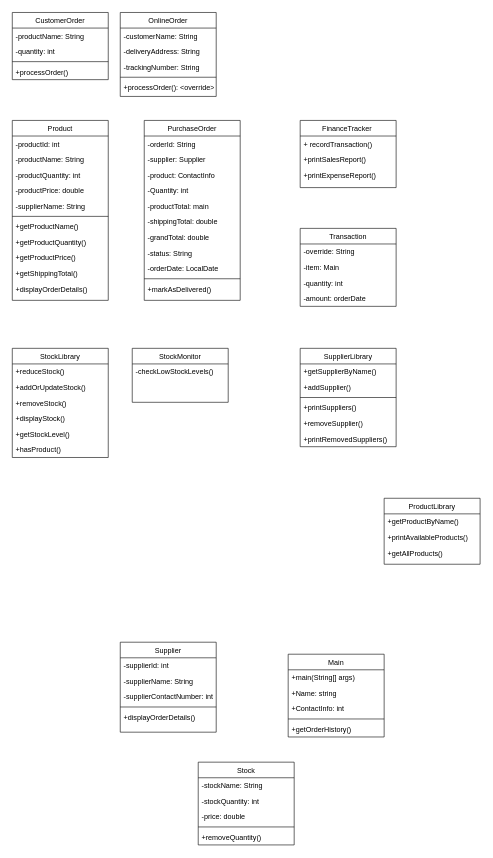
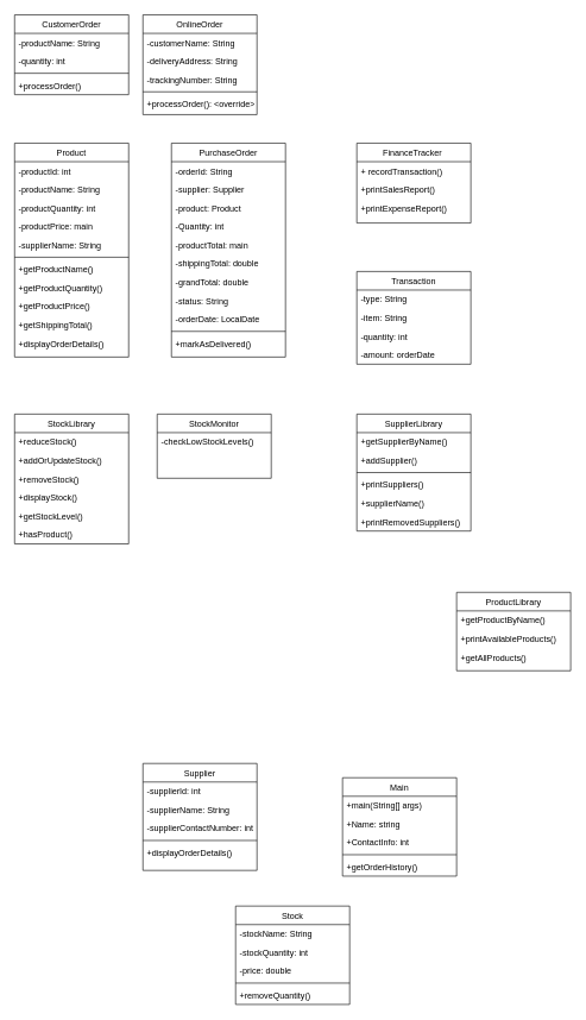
  <mxCell id="0" />
  <mxCell id="1" parent="0" />
  <mxCell id="2" value="Product" style="swimlane;fontStyle=0;align=center;verticalAlign=top;childLayout=stackLayout;horizontal=1;startSize=26;horizontalStack=0;resizeParent=1;resizeLast=0;collapsible=1;marginBottom=0;rounded=0;shadow=0;strokeWidth=1;" parent="1" vertex="1"><mxGeometry x="20" y="200" width="160" height="300" as="geometry"><mxRectangle x="220" y="100" width="160" height="26" as="alternateBounds" /></mxGeometry></mxCell>
  <mxCell id="3" value="-productId: int" style="text;align=left;verticalAlign=top;spacingLeft=4;spacingRight=4;overflow=hidden;rotatable=0;points=[[0,0.5],[1,0.5]];portConstraint=eastwest;" parent="2" vertex="1"><mxGeometry y="26" width="160" height="26" as="geometry" /></mxCell>
  <mxCell id="4" value="-productName: String" style="text;align=left;verticalAlign=top;spacingLeft=4;spacingRight=4;overflow=hidden;rotatable=0;points=[[0,0.5],[1,0.5]];portConstraint=eastwest;rounded=0;shadow=0;html=0;" parent="2" vertex="1"><mxGeometry y="52" width="160" height="26" as="geometry" /></mxCell>
  <mxCell id="5" value="-productQuantity: int&#10;" style="text;align=left;verticalAlign=top;spacingLeft=4;spacingRight=4;overflow=hidden;rotatable=0;points=[[0,0.5],[1,0.5]];portConstraint=eastwest;rounded=0;shadow=0;html=0;" parent="2" vertex="1"><mxGeometry y="78" width="160" height="26" as="geometry" /></mxCell>
- <mxCell id="6" value="-productPrice: double&#10;" style="text;align=left;verticalAlign=top;spacingLeft=4;spacingRight=4;overflow=hidden;rotatable=0;points=[[0,0.5],[1,0.5]];portConstraint=eastwest;rounded=0;shadow=0;html=0;" parent="2" vertex="1"><mxGeometry y="104" width="160" height="26" as="geometry" /></mxCell>
+ <mxCell id="6" value="-productPrice: main&#10;" style="text;align=left;verticalAlign=top;spacingLeft=4;spacingRight=4;overflow=hidden;rotatable=0;points=[[0,0.5],[1,0.5]];portConstraint=eastwest;rounded=0;shadow=0;html=0;" parent="2" vertex="1"><mxGeometry y="104" width="160" height="26" as="geometry" /></mxCell>
  <mxCell id="7" value="-supplierName: String&#10;" style="text;align=left;verticalAlign=top;spacingLeft=4;spacingRight=4;overflow=hidden;rotatable=0;points=[[0,0.5],[1,0.5]];portConstraint=eastwest;rounded=0;shadow=0;html=0;" parent="2" vertex="1"><mxGeometry y="130" width="160" height="26" as="geometry" /></mxCell>
  <mxCell id="8" value="" style="line;html=1;strokeWidth=1;align=left;verticalAlign=middle;spacingTop=-1;spacingLeft=3;spacingRight=3;rotatable=0;labelPosition=right;points=[];portConstraint=eastwest;" parent="2" vertex="1"><mxGeometry y="156" width="160" height="8" as="geometry" /></mxCell>
  <mxCell id="9" value="+getProductName()&#10;" style="text;align=left;verticalAlign=top;spacingLeft=4;spacingRight=4;overflow=hidden;rotatable=0;points=[[0,0.5],[1,0.5]];portConstraint=eastwest;" parent="2" vertex="1"><mxGeometry y="164" width="160" height="26" as="geometry" /></mxCell>
  <mxCell id="10" value="+getProductQuantity()&#10;" style="text;align=left;verticalAlign=top;spacingLeft=4;spacingRight=4;overflow=hidden;rotatable=0;points=[[0,0.5],[1,0.5]];portConstraint=eastwest;" parent="2" vertex="1"><mxGeometry y="190" width="160" height="26" as="geometry" /></mxCell>
  <mxCell id="11" value="+getProductPrice()&#10;" style="text;align=left;verticalAlign=top;spacingLeft=4;spacingRight=4;overflow=hidden;rotatable=0;points=[[0,0.5],[1,0.5]];portConstraint=eastwest;" parent="2" vertex="1"><mxGeometry y="216" width="160" height="26" as="geometry" /></mxCell>
  <mxCell id="12" value="+getShippingTotal()&#10;" style="text;align=left;verticalAlign=top;spacingLeft=4;spacingRight=4;overflow=hidden;rotatable=0;points=[[0,0.5],[1,0.5]];portConstraint=eastwest;" parent="2" vertex="1"><mxGeometry y="242" width="160" height="26" as="geometry" /></mxCell>
  <mxCell id="13" value="+displayOrderDetails()&#10;" style="text;align=left;verticalAlign=top;spacingLeft=4;spacingRight=4;overflow=hidden;rotatable=0;points=[[0,0.5],[1,0.5]];portConstraint=eastwest;" parent="2" vertex="1"><mxGeometry y="268" width="160" height="26" as="geometry" /></mxCell>
  <mxCell id="14" value="CustomerOrder" style="swimlane;fontStyle=0;align=center;verticalAlign=top;childLayout=stackLayout;horizontal=1;startSize=26;horizontalStack=0;resizeParent=1;resizeLast=0;collapsible=1;marginBottom=0;rounded=0;shadow=0;strokeWidth=1;" parent="1" vertex="1"><mxGeometry x="20" y="20" width="160" height="112" as="geometry"><mxRectangle x="130" y="380" width="160" height="26" as="alternateBounds" /></mxGeometry></mxCell>
  <mxCell id="15" value="-productName: String&#10;" style="text;align=left;verticalAlign=top;spacingLeft=4;spacingRight=4;overflow=hidden;rotatable=0;points=[[0,0.5],[1,0.5]];portConstraint=eastwest;" parent="14" vertex="1"><mxGeometry y="26" width="160" height="26" as="geometry" /></mxCell>
  <mxCell id="16" value="-quantity: int" style="text;align=left;verticalAlign=top;spacingLeft=4;spacingRight=4;overflow=hidden;rotatable=0;points=[[0,0.5],[1,0.5]];portConstraint=eastwest;rounded=0;shadow=0;html=0;" parent="14" vertex="1"><mxGeometry y="52" width="160" height="26" as="geometry" /></mxCell>
  <mxCell id="17" value="" style="line;html=1;strokeWidth=1;align=left;verticalAlign=middle;spacingTop=-1;spacingLeft=3;spacingRight=3;rotatable=0;labelPosition=right;points=[];portConstraint=eastwest;" parent="14" vertex="1"><mxGeometry y="78" width="160" height="8" as="geometry" /></mxCell>
  <mxCell id="18" value="+processOrder() " style="text;align=left;verticalAlign=top;spacingLeft=4;spacingRight=4;overflow=hidden;rotatable=0;points=[[0,0.5],[1,0.5]];portConstraint=eastwest;" parent="14" vertex="1"><mxGeometry y="86" width="160" height="26" as="geometry" /></mxCell>
  <mxCell id="19" value="Supplier" style="swimlane;fontStyle=0;align=center;verticalAlign=top;childLayout=stackLayout;horizontal=1;startSize=26;horizontalStack=0;resizeParent=1;resizeLast=0;collapsible=1;marginBottom=0;rounded=0;shadow=0;strokeWidth=1;" parent="1" vertex="1"><mxGeometry x="200" y="1070" width="160" height="150" as="geometry"><mxRectangle x="550" y="140" width="160" height="26" as="alternateBounds" /></mxGeometry></mxCell>
  <mxCell id="20" value="-supplierId: int " style="text;align=left;verticalAlign=top;spacingLeft=4;spacingRight=4;overflow=hidden;rotatable=0;points=[[0,0.5],[1,0.5]];portConstraint=eastwest;" parent="19" vertex="1"><mxGeometry y="26" width="160" height="26" as="geometry" /></mxCell>
  <mxCell id="21" value="-supplierName: String" style="text;align=left;verticalAlign=top;spacingLeft=4;spacingRight=4;overflow=hidden;rotatable=0;points=[[0,0.5],[1,0.5]];portConstraint=eastwest;rounded=0;shadow=0;html=0;" parent="19" vertex="1"><mxGeometry y="52" width="160" height="26" as="geometry" /></mxCell>
  <mxCell id="22" value="-supplierContactNumber: int" style="text;align=left;verticalAlign=top;spacingLeft=4;spacingRight=4;overflow=hidden;rotatable=0;points=[[0,0.5],[1,0.5]];portConstraint=eastwest;rounded=0;shadow=0;html=0;" parent="19" vertex="1"><mxGeometry y="78" width="160" height="26" as="geometry" /></mxCell>
  <mxCell id="23" value="" style="line;html=1;strokeWidth=1;align=left;verticalAlign=middle;spacingTop=-1;spacingLeft=3;spacingRight=3;rotatable=0;labelPosition=right;points=[];portConstraint=eastwest;" parent="19" vertex="1"><mxGeometry y="104" width="160" height="8" as="geometry" /></mxCell>
  <mxCell id="24" value="+displayOrderDetails()" style="text;align=left;verticalAlign=top;spacingLeft=4;spacingRight=4;overflow=hidden;rotatable=0;points=[[0,0.5],[1,0.5]];portConstraint=eastwest;" parent="19" vertex="1"><mxGeometry y="112" width="160" height="26" as="geometry" /></mxCell>
  <mxCell id="25" value="Transaction" style="swimlane;fontStyle=0;align=center;verticalAlign=top;childLayout=stackLayout;horizontal=1;startSize=26;horizontalStack=0;resizeParent=1;resizeLast=0;collapsible=1;marginBottom=0;rounded=0;shadow=0;strokeWidth=1;" parent="1" vertex="1"><mxGeometry x="500" y="380" width="160" height="130" as="geometry"><mxRectangle x="130" y="380" width="160" height="26" as="alternateBounds" /></mxGeometry></mxCell>
- <mxCell id="26" value="-override: String&#10;" style="text;align=left;verticalAlign=top;spacingLeft=4;spacingRight=4;overflow=hidden;rotatable=0;points=[[0,0.5],[1,0.5]];portConstraint=eastwest;" vertex="1" parent="25"><mxGeometry y="26" width="160" height="26" as="geometry" /></mxCell>
- <mxCell id="27" value="-item: Main&#10;" style="text;align=left;verticalAlign=top;spacingLeft=4;spacingRight=4;overflow=hidden;rotatable=0;points=[[0,0.5],[1,0.5]];portConstraint=eastwest;" parent="25" vertex="1"><mxGeometry y="52" width="160" height="26" as="geometry" /></mxCell>
+ <mxCell id="26" value="-type: String&#10;" style="text;align=left;verticalAlign=top;spacingLeft=4;spacingRight=4;overflow=hidden;rotatable=0;points=[[0,0.5],[1,0.5]];portConstraint=eastwest;" vertex="1" parent="25"><mxGeometry y="26" width="160" height="26" as="geometry" /></mxCell>
+ <mxCell id="27" value="-item: String&#10;" style="text;align=left;verticalAlign=top;spacingLeft=4;spacingRight=4;overflow=hidden;rotatable=0;points=[[0,0.5],[1,0.5]];portConstraint=eastwest;" parent="25" vertex="1"><mxGeometry y="52" width="160" height="26" as="geometry" /></mxCell>
  <mxCell id="28" value="-quantity: int" style="text;align=left;verticalAlign=top;spacingLeft=4;spacingRight=4;overflow=hidden;rotatable=0;points=[[0,0.5],[1,0.5]];portConstraint=eastwest;rounded=0;shadow=0;html=0;" vertex="1" parent="25"><mxGeometry y="78" width="160" height="26" as="geometry" /></mxCell>
  <mxCell id="29" value="-amount: orderDate" style="text;align=left;verticalAlign=top;spacingLeft=4;spacingRight=4;overflow=hidden;rotatable=0;points=[[0,0.5],[1,0.5]];portConstraint=eastwest;rounded=0;shadow=0;html=0;" parent="25" vertex="1"><mxGeometry y="104" width="160" height="26" as="geometry" /></mxCell>
  <mxCell id="30" value="FinanceTracker " style="swimlane;fontStyle=0;align=center;verticalAlign=top;childLayout=stackLayout;horizontal=1;startSize=26;horizontalStack=0;resizeParent=1;resizeLast=0;collapsible=1;marginBottom=0;rounded=0;shadow=0;strokeWidth=1;" parent="1" vertex="1"><mxGeometry x="500" y="200" width="160" height="112" as="geometry"><mxRectangle x="130" y="380" width="160" height="26" as="alternateBounds" /></mxGeometry></mxCell>
  <mxCell id="31" value="+ recordTransaction()&#10;" style="text;align=left;verticalAlign=top;spacingLeft=4;spacingRight=4;overflow=hidden;rotatable=0;points=[[0,0.5],[1,0.5]];portConstraint=eastwest;" vertex="1" parent="30"><mxGeometry y="26" width="160" height="26" as="geometry" /></mxCell>
  <mxCell id="32" value="+printSalesReport()&#10;" style="text;align=left;verticalAlign=top;spacingLeft=4;spacingRight=4;overflow=hidden;rotatable=0;points=[[0,0.5],[1,0.5]];portConstraint=eastwest;" vertex="1" parent="30"><mxGeometry y="52" width="160" height="26" as="geometry" /></mxCell>
  <mxCell id="33" value="+printExpenseReport()&#10;" style="text;align=left;verticalAlign=top;spacingLeft=4;spacingRight=4;overflow=hidden;rotatable=0;points=[[0,0.5],[1,0.5]];portConstraint=eastwest;" parent="30" vertex="1"><mxGeometry y="78" width="160" height="26" as="geometry" /></mxCell>
  <mxCell id="34" value="StockLibrary" style="swimlane;fontStyle=0;align=center;verticalAlign=top;childLayout=stackLayout;horizontal=1;startSize=26;horizontalStack=0;resizeParent=1;resizeLast=0;collapsible=1;marginBottom=0;rounded=0;shadow=0;strokeWidth=1;" parent="1" vertex="1"><mxGeometry x="20" y="580" width="160" height="182" as="geometry"><mxRectangle x="130" y="380" width="160" height="26" as="alternateBounds" /></mxGeometry></mxCell>
  <mxCell id="35" value="+reduceStock()&#10;" style="text;align=left;verticalAlign=top;spacingLeft=4;spacingRight=4;overflow=hidden;rotatable=0;points=[[0,0.5],[1,0.5]];portConstraint=eastwest;" parent="34" vertex="1"><mxGeometry y="26" width="160" height="26" as="geometry" /></mxCell>
  <mxCell id="36" value="+addOrUpdateStock()&#10;" style="text;align=left;verticalAlign=top;spacingLeft=4;spacingRight=4;overflow=hidden;rotatable=0;points=[[0,0.5],[1,0.5]];portConstraint=eastwest;" parent="34" vertex="1"><mxGeometry y="52" width="160" height="26" as="geometry" /></mxCell>
  <mxCell id="37" value="+removeStock()&#10;" style="text;align=left;verticalAlign=top;spacingLeft=4;spacingRight=4;overflow=hidden;rotatable=0;points=[[0,0.5],[1,0.5]];portConstraint=eastwest;" vertex="1" parent="34"><mxGeometry y="78" width="160" height="26" as="geometry" /></mxCell>
  <mxCell id="38" value="+displayStock()&#10;" style="text;align=left;verticalAlign=top;spacingLeft=4;spacingRight=4;overflow=hidden;rotatable=0;points=[[0,0.5],[1,0.5]];portConstraint=eastwest;" parent="34" vertex="1"><mxGeometry y="104" width="160" height="26" as="geometry" /></mxCell>
  <mxCell id="39" value="+getStockLevel()&#10;" style="text;align=left;verticalAlign=top;spacingLeft=4;spacingRight=4;overflow=hidden;rotatable=0;points=[[0,0.5],[1,0.5]];portConstraint=eastwest;" vertex="1" parent="34"><mxGeometry y="130" width="160" height="26" as="geometry" /></mxCell>
  <mxCell id="40" value="+hasProduct()&#10;" style="text;align=left;verticalAlign=top;spacingLeft=4;spacingRight=4;overflow=hidden;rotatable=0;points=[[0,0.5],[1,0.5]];portConstraint=eastwest;" vertex="1" parent="34"><mxGeometry y="156" width="160" height="26" as="geometry" /></mxCell>
  <mxCell id="41" value="Stock" style="swimlane;fontStyle=0;align=center;verticalAlign=top;childLayout=stackLayout;horizontal=1;startSize=26;horizontalStack=0;resizeParent=1;resizeLast=0;collapsible=1;marginBottom=0;rounded=0;shadow=0;strokeWidth=1;" parent="1" vertex="1"><mxGeometry x="330" y="1270" width="160" height="138" as="geometry"><mxRectangle x="130" y="380" width="160" height="26" as="alternateBounds" /></mxGeometry></mxCell>
  <mxCell id="42" value="-stockName: String&#10;" style="text;align=left;verticalAlign=top;spacingLeft=4;spacingRight=4;overflow=hidden;rotatable=0;points=[[0,0.5],[1,0.5]];portConstraint=eastwest;" vertex="1" parent="41"><mxGeometry y="26" width="160" height="26" as="geometry" /></mxCell>
  <mxCell id="43" value="-stockQuantity: int&#10;" style="text;align=left;verticalAlign=top;spacingLeft=4;spacingRight=4;overflow=hidden;rotatable=0;points=[[0,0.5],[1,0.5]];portConstraint=eastwest;" vertex="1" parent="41"><mxGeometry y="52" width="160" height="26" as="geometry" /></mxCell>
  <mxCell id="44" value="-price: double&#10;" style="text;align=left;verticalAlign=top;spacingLeft=4;spacingRight=4;overflow=hidden;rotatable=0;points=[[0,0.5],[1,0.5]];portConstraint=eastwest;" parent="41" vertex="1"><mxGeometry y="78" width="160" height="26" as="geometry" /></mxCell>
  <mxCell id="45" value="" style="line;html=1;strokeWidth=1;align=left;verticalAlign=middle;spacingTop=-1;spacingLeft=3;spacingRight=3;rotatable=0;labelPosition=right;points=[];portConstraint=eastwest;" parent="41" vertex="1"><mxGeometry y="104" width="160" height="8" as="geometry" /></mxCell>
  <mxCell id="46" value="+removeQuantity()" style="text;align=left;verticalAlign=top;spacingLeft=4;spacingRight=4;overflow=hidden;rotatable=0;points=[[0,0.5],[1,0.5]];portConstraint=eastwest;" parent="41" vertex="1"><mxGeometry y="112" width="160" height="26" as="geometry" /></mxCell>
  <mxCell id="47" value="PurchaseOrder" style="swimlane;fontStyle=0;align=center;verticalAlign=top;childLayout=stackLayout;horizontal=1;startSize=26;horizontalStack=0;resizeParent=1;resizeLast=0;collapsible=1;marginBottom=0;rounded=0;shadow=0;strokeWidth=1;" parent="1" vertex="1"><mxGeometry x="240" y="200" width="160" height="300" as="geometry"><mxRectangle x="220" y="100" width="160" height="26" as="alternateBounds" /></mxGeometry></mxCell>
  <mxCell id="48" value="-orderId: String" style="text;align=left;verticalAlign=top;spacingLeft=4;spacingRight=4;overflow=hidden;rotatable=0;points=[[0,0.5],[1,0.5]];portConstraint=eastwest;" parent="47" vertex="1"><mxGeometry y="26" width="160" height="26" as="geometry" /></mxCell>
  <mxCell id="49" value="-supplier: Supplier" style="text;align=left;verticalAlign=top;spacingLeft=4;spacingRight=4;overflow=hidden;rotatable=0;points=[[0,0.5],[1,0.5]];portConstraint=eastwest;rounded=0;shadow=0;html=0;" parent="47" vertex="1"><mxGeometry y="52" width="160" height="26" as="geometry" /></mxCell>
- <mxCell id="50" value="-product: ContactInfo&#10;" style="text;align=left;verticalAlign=top;spacingLeft=4;spacingRight=4;overflow=hidden;rotatable=0;points=[[0,0.5],[1,0.5]];portConstraint=eastwest;rounded=0;shadow=0;html=0;" parent="47" vertex="1"><mxGeometry y="78" width="160" height="26" as="geometry" /></mxCell>
+ <mxCell id="50" value="-product: Product&#10;" style="text;align=left;verticalAlign=top;spacingLeft=4;spacingRight=4;overflow=hidden;rotatable=0;points=[[0,0.5],[1,0.5]];portConstraint=eastwest;rounded=0;shadow=0;html=0;" parent="47" vertex="1"><mxGeometry y="78" width="160" height="26" as="geometry" /></mxCell>
  <mxCell id="51" value="-Quantity: int&#10;" style="text;align=left;verticalAlign=top;spacingLeft=4;spacingRight=4;overflow=hidden;rotatable=0;points=[[0,0.5],[1,0.5]];portConstraint=eastwest;rounded=0;shadow=0;html=0;" vertex="1" parent="47"><mxGeometry y="104" width="160" height="26" as="geometry" /></mxCell>
  <mxCell id="52" value="-productTotal: main&#10;" style="text;align=left;verticalAlign=top;spacingLeft=4;spacingRight=4;overflow=hidden;rotatable=0;points=[[0,0.5],[1,0.5]];portConstraint=eastwest;rounded=0;shadow=0;html=0;" vertex="1" parent="47"><mxGeometry y="130" width="160" height="26" as="geometry" /></mxCell>
  <mxCell id="53" value="-shippingTotal: double&#10;" style="text;align=left;verticalAlign=top;spacingLeft=4;spacingRight=4;overflow=hidden;rotatable=0;points=[[0,0.5],[1,0.5]];portConstraint=eastwest;rounded=0;shadow=0;html=0;" vertex="1" parent="47"><mxGeometry y="156" width="160" height="26" as="geometry" /></mxCell>
  <mxCell id="54" value="-grandTotal: double&#10;" style="text;align=left;verticalAlign=top;spacingLeft=4;spacingRight=4;overflow=hidden;rotatable=0;points=[[0,0.5],[1,0.5]];portConstraint=eastwest;rounded=0;shadow=0;html=0;" vertex="1" parent="47"><mxGeometry y="182" width="160" height="26" as="geometry" /></mxCell>
  <mxCell id="55" value="-status: String&#10;" style="text;align=left;verticalAlign=top;spacingLeft=4;spacingRight=4;overflow=hidden;rotatable=0;points=[[0,0.5],[1,0.5]];portConstraint=eastwest;rounded=0;shadow=0;html=0;" vertex="1" parent="47"><mxGeometry y="208" width="160" height="26" as="geometry" /></mxCell>
  <mxCell id="56" value="-orderDate: LocalDate&#10;" style="text;align=left;verticalAlign=top;spacingLeft=4;spacingRight=4;overflow=hidden;rotatable=0;points=[[0,0.5],[1,0.5]];portConstraint=eastwest;rounded=0;shadow=0;html=0;" parent="47" vertex="1"><mxGeometry y="234" width="160" height="26" as="geometry" /></mxCell>
  <mxCell id="57" value="" style="line;html=1;strokeWidth=1;align=left;verticalAlign=middle;spacingTop=-1;spacingLeft=3;spacingRight=3;rotatable=0;labelPosition=right;points=[];portConstraint=eastwest;" parent="47" vertex="1"><mxGeometry y="260" width="160" height="8" as="geometry" /></mxCell>
  <mxCell id="58" value="+markAsDelivered()&#10;" style="text;align=left;verticalAlign=top;spacingLeft=4;spacingRight=4;overflow=hidden;rotatable=0;points=[[0,0.5],[1,0.5]];portConstraint=eastwest;" parent="47" vertex="1"><mxGeometry y="268" width="160" height="26" as="geometry" /></mxCell>
  <mxCell id="59" value="ProductLibrary" style="swimlane;fontStyle=0;align=center;verticalAlign=top;childLayout=stackLayout;horizontal=1;startSize=26;horizontalStack=0;resizeParent=1;resizeLast=0;collapsible=1;marginBottom=0;rounded=0;shadow=0;strokeWidth=1;" parent="1" vertex="1"><mxGeometry x="640" y="830" width="160" height="110" as="geometry"><mxRectangle x="220" y="100" width="160" height="26" as="alternateBounds" /></mxGeometry></mxCell>
  <mxCell id="60" value="+getProductByName()&#10;" style="text;align=left;verticalAlign=top;spacingLeft=4;spacingRight=4;overflow=hidden;rotatable=0;points=[[0,0.5],[1,0.5]];portConstraint=eastwest;" parent="59" vertex="1"><mxGeometry y="26" width="160" height="26" as="geometry" /></mxCell>
  <mxCell id="61" value="+printAvailableProducts()&#10;" style="text;align=left;verticalAlign=top;spacingLeft=4;spacingRight=4;overflow=hidden;rotatable=0;points=[[0,0.5],[1,0.5]];portConstraint=eastwest;" parent="59" vertex="1"><mxGeometry y="52" width="160" height="26" as="geometry" /></mxCell>
  <mxCell id="62" value="+getAllProducts()&#10;" style="text;align=left;verticalAlign=top;spacingLeft=4;spacingRight=4;overflow=hidden;rotatable=0;points=[[0,0.5],[1,0.5]];portConstraint=eastwest;" parent="59" vertex="1"><mxGeometry y="78" width="160" height="26" as="geometry" /></mxCell>
  <mxCell id="63" value="Main" style="swimlane;fontStyle=0;align=center;verticalAlign=top;childLayout=stackLayout;horizontal=1;startSize=26;horizontalStack=0;resizeParent=1;resizeLast=0;collapsible=1;marginBottom=0;rounded=0;shadow=0;strokeWidth=1;" vertex="1" parent="1"><mxGeometry x="480" y="1090" width="160" height="138" as="geometry"><mxRectangle x="550" y="140" width="160" height="26" as="alternateBounds" /></mxGeometry></mxCell>
  <mxCell id="64" value="+main(String[] args)" style="text;align=left;verticalAlign=top;spacingLeft=4;spacingRight=4;overflow=hidden;rotatable=0;points=[[0,0.5],[1,0.5]];portConstraint=eastwest;" vertex="1" parent="63"><mxGeometry y="26" width="160" height="26" as="geometry" /></mxCell>
  <mxCell id="65" value="+Name: string" style="text;align=left;verticalAlign=top;spacingLeft=4;spacingRight=4;overflow=hidden;rotatable=0;points=[[0,0.5],[1,0.5]];portConstraint=eastwest;rounded=0;shadow=0;html=0;" vertex="1" parent="63"><mxGeometry y="52" width="160" height="26" as="geometry" /></mxCell>
  <mxCell id="66" value="+ContactInfo: int" style="text;align=left;verticalAlign=top;spacingLeft=4;spacingRight=4;overflow=hidden;rotatable=0;points=[[0,0.5],[1,0.5]];portConstraint=eastwest;rounded=0;shadow=0;html=0;" vertex="1" parent="63"><mxGeometry y="78" width="160" height="26" as="geometry" /></mxCell>
  <mxCell id="67" value="" style="line;html=1;strokeWidth=1;align=left;verticalAlign=middle;spacingTop=-1;spacingLeft=3;spacingRight=3;rotatable=0;labelPosition=right;points=[];portConstraint=eastwest;" vertex="1" parent="63"><mxGeometry y="104" width="160" height="8" as="geometry" /></mxCell>
  <mxCell id="68" value="+getOrderHistory()" style="text;align=left;verticalAlign=top;spacingLeft=4;spacingRight=4;overflow=hidden;rotatable=0;points=[[0,0.5],[1,0.5]];portConstraint=eastwest;" vertex="1" parent="63"><mxGeometry y="112" width="160" height="26" as="geometry" /></mxCell>
  <mxCell id="69" value="OnlineOrder" style="swimlane;fontStyle=0;align=center;verticalAlign=top;childLayout=stackLayout;horizontal=1;startSize=26;horizontalStack=0;resizeParent=1;resizeLast=0;collapsible=1;marginBottom=0;rounded=0;shadow=0;strokeWidth=1;" vertex="1" parent="1"><mxGeometry x="200" y="20" width="160" height="140" as="geometry"><mxRectangle x="130" y="380" width="160" height="26" as="alternateBounds" /></mxGeometry></mxCell>
  <mxCell id="70" value="-customerName: String&#10;" style="text;align=left;verticalAlign=top;spacingLeft=4;spacingRight=4;overflow=hidden;rotatable=0;points=[[0,0.5],[1,0.5]];portConstraint=eastwest;" vertex="1" parent="69"><mxGeometry y="26" width="160" height="26" as="geometry" /></mxCell>
  <mxCell id="71" value="-deliveryAddress: String" style="text;align=left;verticalAlign=top;spacingLeft=4;spacingRight=4;overflow=hidden;rotatable=0;points=[[0,0.5],[1,0.5]];portConstraint=eastwest;rounded=0;shadow=0;html=0;" vertex="1" parent="69"><mxGeometry y="52" width="160" height="26" as="geometry" /></mxCell>
  <mxCell id="72" value="-trackingNumber: String" style="text;align=left;verticalAlign=top;spacingLeft=4;spacingRight=4;overflow=hidden;rotatable=0;points=[[0,0.5],[1,0.5]];portConstraint=eastwest;rounded=0;shadow=0;html=0;" vertex="1" parent="69"><mxGeometry y="78" width="160" height="26" as="geometry" /></mxCell>
  <mxCell id="73" value="" style="line;html=1;strokeWidth=1;align=left;verticalAlign=middle;spacingTop=-1;spacingLeft=3;spacingRight=3;rotatable=0;labelPosition=right;points=[];portConstraint=eastwest;" vertex="1" parent="69"><mxGeometry y="104" width="160" height="8" as="geometry" /></mxCell>
  <mxCell id="74" value="+processOrder(): &lt;override&gt;" style="text;align=left;verticalAlign=top;spacingLeft=4;spacingRight=4;overflow=hidden;rotatable=0;points=[[0,0.5],[1,0.5]];portConstraint=eastwest;" vertex="1" parent="69"><mxGeometry y="112" width="160" height="26" as="geometry" /></mxCell>
  <mxCell id="75" value="SupplierLibrary" style="swimlane;fontStyle=0;align=center;verticalAlign=top;childLayout=stackLayout;horizontal=1;startSize=26;horizontalStack=0;resizeParent=1;resizeLast=0;collapsible=1;marginBottom=0;rounded=0;shadow=0;strokeWidth=1;" vertex="1" parent="1"><mxGeometry x="500" y="580" width="160" height="164" as="geometry"><mxRectangle x="550" y="140" width="160" height="26" as="alternateBounds" /></mxGeometry></mxCell>
  <mxCell id="76" value="+getSupplierByName() " style="text;align=left;verticalAlign=top;spacingLeft=4;spacingRight=4;overflow=hidden;rotatable=0;points=[[0,0.5],[1,0.5]];portConstraint=eastwest;" vertex="1" parent="75"><mxGeometry y="26" width="160" height="26" as="geometry" /></mxCell>
  <mxCell id="77" value="+addSupplier()" style="text;align=left;verticalAlign=top;spacingLeft=4;spacingRight=4;overflow=hidden;rotatable=0;points=[[0,0.5],[1,0.5]];portConstraint=eastwest;" vertex="1" parent="75"><mxGeometry y="52" width="160" height="26" as="geometry" /></mxCell>
  <mxCell id="78" value="" style="line;html=1;strokeWidth=1;align=left;verticalAlign=middle;spacingTop=-1;spacingLeft=3;spacingRight=3;rotatable=0;labelPosition=right;points=[];portConstraint=eastwest;" vertex="1" parent="75"><mxGeometry y="78" width="160" height="8" as="geometry" /></mxCell>
  <mxCell id="79" value="+printSuppliers()" style="text;align=left;verticalAlign=top;spacingLeft=4;spacingRight=4;overflow=hidden;rotatable=0;points=[[0,0.5],[1,0.5]];portConstraint=eastwest;" vertex="1" parent="75"><mxGeometry y="86" width="160" height="26" as="geometry" /></mxCell>
- <mxCell id="80" value="+removeSupplier()" style="text;align=left;verticalAlign=top;spacingLeft=4;spacingRight=4;overflow=hidden;rotatable=0;points=[[0,0.5],[1,0.5]];portConstraint=eastwest;" vertex="1" parent="75"><mxGeometry y="112" width="160" height="26" as="geometry" /></mxCell>
+ <mxCell id="80" value="+supplierName()" style="text;align=left;verticalAlign=top;spacingLeft=4;spacingRight=4;overflow=hidden;rotatable=0;points=[[0,0.5],[1,0.5]];portConstraint=eastwest;" vertex="1" parent="75"><mxGeometry y="112" width="160" height="26" as="geometry" /></mxCell>
  <mxCell id="81" value="+printRemovedSuppliers()" style="text;align=left;verticalAlign=top;spacingLeft=4;spacingRight=4;overflow=hidden;rotatable=0;points=[[0,0.5],[1,0.5]];portConstraint=eastwest;" vertex="1" parent="75"><mxGeometry y="138" width="160" height="26" as="geometry" /></mxCell>
  <mxCell id="82" value="StockMonitor" style="swimlane;fontStyle=0;align=center;verticalAlign=top;childLayout=stackLayout;horizontal=1;startSize=26;horizontalStack=0;resizeParent=1;resizeLast=0;collapsible=1;marginBottom=0;rounded=0;shadow=0;strokeWidth=1;" vertex="1" parent="1"><mxGeometry x="220" y="580" width="160" height="90" as="geometry"><mxRectangle x="130" y="380" width="160" height="26" as="alternateBounds" /></mxGeometry></mxCell>
  <mxCell id="83" value="-checkLowStockLevels()" style="text;align=left;verticalAlign=top;spacingLeft=4;spacingRight=4;overflow=hidden;rotatable=0;points=[[0,0.5],[1,0.5]];portConstraint=eastwest;" vertex="1" parent="82"><mxGeometry y="26" width="160" height="26" as="geometry" /></mxCell>
